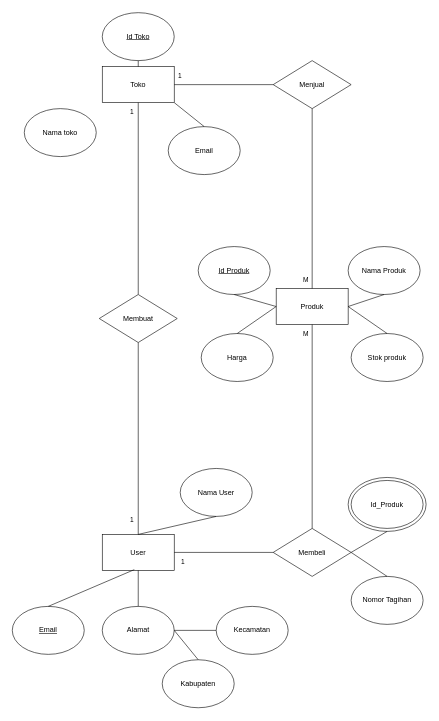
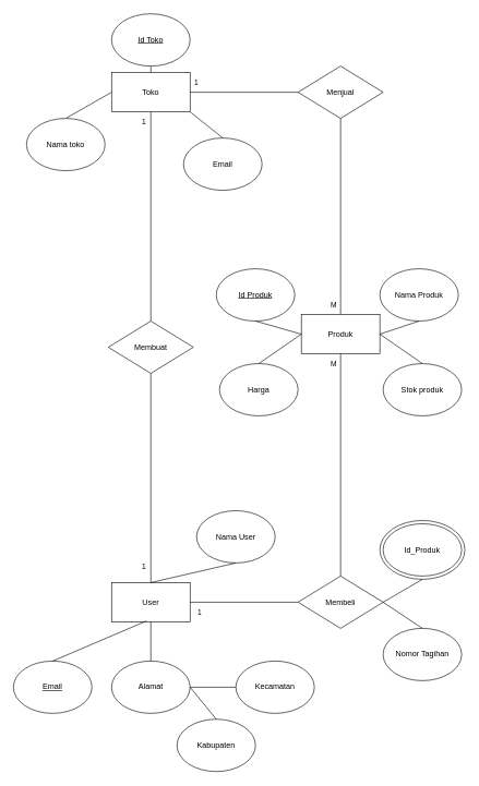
  <mxCell id="0" />
  <mxCell id="1" parent="0" />
  <mxCell id="2" value="Id_Produk" style="ellipse;whiteSpace=wrap;html=1;" vertex="1" parent="1"><mxGeometry x="580" y="795" width="130" height="90" as="geometry" /></mxCell>
  <mxCell id="3" value="Toko" style="rounded=0;whiteSpace=wrap;html=1;" parent="1" vertex="1"><mxGeometry x="170" y="110" width="120" height="60" as="geometry" /></mxCell>
  <mxCell id="4" value="User" style="rounded=0;whiteSpace=wrap;html=1;" parent="1" vertex="1"><mxGeometry x="170" y="890" width="120" height="60" as="geometry" /></mxCell>
  <mxCell id="5" value="Produk" style="rounded=0;whiteSpace=wrap;html=1;" parent="1" vertex="1"><mxGeometry x="460" y="480" width="120" height="60" as="geometry" /></mxCell>
  <mxCell id="6" value="&lt;u&gt;Email&lt;/u&gt;" style="ellipse;whiteSpace=wrap;html=1;" parent="1" vertex="1"><mxGeometry x="20" y="1010" width="120" height="80" as="geometry" /></mxCell>
  <mxCell id="7" value="" style="endArrow=none;html=1;rounded=0;entryX=0.5;entryY=0;entryDx=0;entryDy=0;exitX=0.445;exitY=0.979;exitDx=0;exitDy=0;exitPerimeter=0;" parent="1" source="4" edge="1" target="6"><mxGeometry width="50" height="50" relative="1" as="geometry"><mxPoint x="440" y="980" as="sourcePoint" /><mxPoint x="230" y="1030" as="targetPoint" /></mxGeometry></mxCell>
  <mxCell id="8" value="Nama User" style="ellipse;whiteSpace=wrap;html=1;" parent="1" vertex="1"><mxGeometry x="300" y="780" width="120" height="80" as="geometry" /></mxCell>
  <mxCell id="9" value="" style="endArrow=none;html=1;rounded=0;entryX=0.5;entryY=1;entryDx=0;entryDy=0;exitX=0.5;exitY=0;exitDx=0;exitDy=0;" parent="1" source="4" edge="1"><mxGeometry width="50" height="50" relative="1" as="geometry"><mxPoint x="440" y="980" as="sourcePoint" /><mxPoint x="360" y="860" as="targetPoint" /></mxGeometry></mxCell>
  <mxCell id="10" value="Membeli" style="rhombus;whiteSpace=wrap;html=1;" parent="1" vertex="1"><mxGeometry x="455" y="880" width="130" height="80" as="geometry" /></mxCell>
  <mxCell id="11" value="Menjual" style="rhombus;whiteSpace=wrap;html=1;" parent="1" vertex="1"><mxGeometry x="455" y="100" width="130" height="80" as="geometry" /></mxCell>
  <mxCell id="12" value="" style="endArrow=none;html=1;rounded=0;exitX=1;exitY=0.5;exitDx=0;exitDy=0;entryX=0;entryY=0.5;entryDx=0;entryDy=0;" parent="1" source="4" target="10" edge="1"><mxGeometry width="50" height="50" relative="1" as="geometry"><mxPoint x="450" y="860" as="sourcePoint" /><mxPoint x="500" y="810" as="targetPoint" /></mxGeometry></mxCell>
  <mxCell id="13" value="" style="endArrow=none;html=1;rounded=0;exitX=0.5;exitY=0;exitDx=0;exitDy=0;entryX=0.5;entryY=1;entryDx=0;entryDy=0;" parent="1" source="10" target="5" edge="1"><mxGeometry width="50" height="50" relative="1" as="geometry"><mxPoint x="450" y="800" as="sourcePoint" /><mxPoint x="500" y="750" as="targetPoint" /></mxGeometry></mxCell>
  <mxCell id="14" value="" style="endArrow=none;html=1;rounded=0;exitX=0.5;exitY=0;exitDx=0;exitDy=0;entryX=0.5;entryY=1;entryDx=0;entryDy=0;" parent="1" source="5" target="11" edge="1"><mxGeometry width="50" height="50" relative="1" as="geometry"><mxPoint x="510" y="540" as="sourcePoint" /><mxPoint x="560" y="490" as="targetPoint" /></mxGeometry></mxCell>
  <mxCell id="15" value="" style="endArrow=none;html=1;rounded=0;exitX=1;exitY=0.5;exitDx=0;exitDy=0;entryX=0;entryY=0.5;entryDx=0;entryDy=0;" parent="1" source="3" target="11" edge="1"><mxGeometry width="50" height="50" relative="1" as="geometry"><mxPoint x="510" y="200" as="sourcePoint" /><mxPoint x="560" y="150" as="targetPoint" /></mxGeometry></mxCell>
  <mxCell id="16" value="&lt;u&gt;Id Produk&lt;/u&gt;" style="ellipse;whiteSpace=wrap;html=1;" parent="1" vertex="1"><mxGeometry x="330" y="410" width="120" height="80" as="geometry" /></mxCell>
  <mxCell id="17" value="Nama Produk" style="ellipse;whiteSpace=wrap;html=1;" parent="1" vertex="1"><mxGeometry x="580" y="410" width="120" height="80" as="geometry" /></mxCell>
  <mxCell id="18" value="Harga" style="ellipse;whiteSpace=wrap;html=1;" parent="1" vertex="1"><mxGeometry x="335" y="555" width="120" height="80" as="geometry" /></mxCell>
  <mxCell id="19" value="Stok produk" style="ellipse;whiteSpace=wrap;html=1;" parent="1" vertex="1"><mxGeometry x="585" y="555" width="120" height="80" as="geometry" /></mxCell>
+ <mxCell id="20" value="" style="endArrow=none;html=1;rounded=0;entryX=0.5;entryY=0;entryDx=0;entryDy=0;exitX=0;exitY=0.5;exitDx=0;exitDy=0;" parent="1" source="3" target="26" edge="1"><mxGeometry width="50" height="50" relative="1" as="geometry"><mxPoint x="330" y="600" as="sourcePoint" /><mxPoint x="380" y="550" as="targetPoint" /></mxGeometry></mxCell>
  <mxCell id="21" value="" style="endArrow=none;html=1;rounded=0;entryX=0;entryY=0.5;entryDx=0;entryDy=0;exitX=0.5;exitY=0;exitDx=0;exitDy=0;" parent="1" source="18" target="5" edge="1"><mxGeometry width="50" height="50" relative="1" as="geometry"><mxPoint x="330" y="600" as="sourcePoint" /><mxPoint x="380" y="550" as="targetPoint" /></mxGeometry></mxCell>
  <mxCell id="22" value="" style="endArrow=none;html=1;rounded=0;entryX=0.5;entryY=1;entryDx=0;entryDy=0;exitX=1;exitY=0.5;exitDx=0;exitDy=0;" parent="1" source="5" target="17" edge="1"><mxGeometry width="50" height="50" relative="1" as="geometry"><mxPoint x="330" y="600" as="sourcePoint" /><mxPoint x="380" y="550" as="targetPoint" /></mxGeometry></mxCell>
  <mxCell id="23" value="" style="endArrow=none;html=1;rounded=0;entryX=0.5;entryY=0;entryDx=0;entryDy=0;exitX=1;exitY=0.5;exitDx=0;exitDy=0;" edge="1" parent="1" source="5" target="19"><mxGeometry width="50" height="50" relative="1" as="geometry"><mxPoint x="590" y="520" as="sourcePoint" /><mxPoint x="650" y="500" as="targetPoint" /></mxGeometry></mxCell>
  <mxCell id="24" value="Email" style="ellipse;whiteSpace=wrap;html=1;" vertex="1" parent="1"><mxGeometry x="280" y="210" width="120" height="80" as="geometry" /></mxCell>
  <mxCell id="25" value="" style="endArrow=none;html=1;rounded=0;entryX=0.5;entryY=0;entryDx=0;entryDy=0;exitX=1;exitY=1;exitDx=0;exitDy=0;" edge="1" parent="1" source="3" target="24"><mxGeometry width="50" height="50" relative="1" as="geometry"><mxPoint x="470" y="520" as="sourcePoint" /><mxPoint x="400" y="500" as="targetPoint" /></mxGeometry></mxCell>
  <mxCell id="26" value="Nama toko" style="ellipse;whiteSpace=wrap;html=1;" vertex="1" parent="1"><mxGeometry x="40" y="180" width="120" height="80" as="geometry" /></mxCell>
  <mxCell id="27" value="" style="endArrow=none;html=1;rounded=0;exitX=0.5;exitY=1;exitDx=0;exitDy=0;" edge="1" parent="1" source="16"><mxGeometry width="50" height="50" relative="1" as="geometry"><mxPoint x="405" y="565" as="sourcePoint" /><mxPoint x="460" y="510" as="targetPoint" /></mxGeometry></mxCell>
  <mxCell id="28" value="&lt;u&gt;Id Toko&lt;/u&gt;" style="ellipse;whiteSpace=wrap;html=1;" vertex="1" parent="1"><mxGeometry x="170" y="20" width="120" height="80" as="geometry" /></mxCell>
  <mxCell id="29" value="" style="endArrow=none;html=1;rounded=0;exitX=0.5;exitY=1;exitDx=0;exitDy=0;entryX=0.5;entryY=0;entryDx=0;entryDy=0;" edge="1" parent="1" source="28" target="3"><mxGeometry width="50" height="50" relative="1" as="geometry"><mxPoint x="400" y="500" as="sourcePoint" /><mxPoint x="470" y="520" as="targetPoint" /></mxGeometry></mxCell>
  <mxCell id="30" value="Id_Produk" style="ellipse;whiteSpace=wrap;html=1;" vertex="1" parent="1"><mxGeometry x="585" y="800" width="120" height="80" as="geometry" /></mxCell>
  <mxCell id="31" value="" style="endArrow=none;html=1;rounded=0;entryX=0.5;entryY=1;entryDx=0;entryDy=0;exitX=1;exitY=0.5;exitDx=0;exitDy=0;" edge="1" parent="1" source="10" target="2"><mxGeometry width="50" height="50" relative="1" as="geometry"><mxPoint x="240" y="900" as="sourcePoint" /><mxPoint x="370" y="870" as="targetPoint" /></mxGeometry></mxCell>
  <mxCell id="32" value="Nomor Tagihan" style="ellipse;whiteSpace=wrap;html=1;" vertex="1" parent="1"><mxGeometry x="585" y="960" width="120" height="80" as="geometry" /></mxCell>
  <mxCell id="33" value="" style="endArrow=none;html=1;rounded=0;entryX=1;entryY=0.5;entryDx=0;entryDy=0;exitX=0.5;exitY=0;exitDx=0;exitDy=0;" edge="1" parent="1" source="32" target="10"><mxGeometry width="50" height="50" relative="1" as="geometry"><mxPoint x="240" y="900" as="sourcePoint" /><mxPoint x="370" y="870" as="targetPoint" /></mxGeometry></mxCell>
  <mxCell id="34" value="" style="endArrow=none;html=1;rounded=0;exitX=0.5;exitY=1;exitDx=0;exitDy=0;" edge="1" parent="1" source="3"><mxGeometry width="50" height="50" relative="1" as="geometry"><mxPoint x="300" y="180" as="sourcePoint" /><mxPoint x="230" y="490" as="targetPoint" /></mxGeometry></mxCell>
  <mxCell id="35" value="Membuat" style="rhombus;whiteSpace=wrap;html=1;" vertex="1" parent="1"><mxGeometry x="165" y="490" width="130" height="80" as="geometry" /></mxCell>
  <mxCell id="36" value="" style="endArrow=none;html=1;rounded=0;exitX=0.5;exitY=1;exitDx=0;exitDy=0;" edge="1" parent="1" source="35"><mxGeometry width="50" height="50" relative="1" as="geometry"><mxPoint x="240" y="180" as="sourcePoint" /><mxPoint x="230" y="890" as="targetPoint" /></mxGeometry></mxCell>
  <mxCell id="37" value="Alamat" style="ellipse;whiteSpace=wrap;html=1;" vertex="1" parent="1"><mxGeometry x="170" y="1010" width="120" height="80" as="geometry" /></mxCell>
  <mxCell id="38" value="" style="endArrow=none;html=1;rounded=0;entryX=0.5;entryY=0;entryDx=0;entryDy=0;exitX=0.5;exitY=1;exitDx=0;exitDy=0;" edge="1" parent="1" source="4" target="37"><mxGeometry width="50" height="50" relative="1" as="geometry"><mxPoint x="233.4" y="958.74" as="sourcePoint" /><mxPoint x="90" y="1020" as="targetPoint" /></mxGeometry></mxCell>
  <mxCell id="39" value="" style="endArrow=none;html=1;rounded=0;exitX=1;exitY=0.5;exitDx=0;exitDy=0;" edge="1" parent="1" source="37"><mxGeometry width="50" height="50" relative="1" as="geometry"><mxPoint x="240" y="960" as="sourcePoint" /><mxPoint x="360" y="1050" as="targetPoint" /></mxGeometry></mxCell>
  <mxCell id="40" value="Kecamatan" style="ellipse;whiteSpace=wrap;html=1;" vertex="1" parent="1"><mxGeometry x="360" y="1010" width="120" height="80" as="geometry" /></mxCell>
  <mxCell id="41" value="Kabupaten" style="ellipse;whiteSpace=wrap;html=1;" vertex="1" parent="1"><mxGeometry x="270" y="1099" width="120" height="80" as="geometry" /></mxCell>
  <mxCell id="42" value="" style="endArrow=none;html=1;rounded=0;exitX=1;exitY=0.5;exitDx=0;exitDy=0;entryX=0.5;entryY=0;entryDx=0;entryDy=0;" edge="1" parent="1" source="37" target="41"><mxGeometry width="50" height="50" relative="1" as="geometry"><mxPoint x="300" y="1060" as="sourcePoint" /><mxPoint x="370" y="1060" as="targetPoint" /></mxGeometry></mxCell>
  <mxCell id="43" value="1" style="text;strokeColor=none;fillColor=none;html=1;align=center;verticalAlign=middle;whiteSpace=wrap;rounded=0;hachureGap=4;fontFamily=Helvetica;fontSize=11;fontColor=default;" vertex="1" parent="1"><mxGeometry x="270" y="110" width="60" height="30" as="geometry" /></mxCell>
  <mxCell id="44" value="1" style="text;strokeColor=none;fillColor=none;html=1;align=center;verticalAlign=middle;whiteSpace=wrap;rounded=0;hachureGap=4;fontFamily=Helvetica;fontSize=11;fontColor=default;" vertex="1" parent="1"><mxGeometry x="190" y="170" width="60" height="30" as="geometry" /></mxCell>
  <mxCell id="45" value="1" style="text;strokeColor=none;fillColor=none;html=1;align=center;verticalAlign=middle;whiteSpace=wrap;rounded=0;hachureGap=4;fontFamily=Helvetica;fontSize=11;fontColor=default;" vertex="1" parent="1"><mxGeometry x="190" y="850" width="60" height="30" as="geometry" /></mxCell>
  <mxCell id="46" value="M" style="text;strokeColor=none;fillColor=none;html=1;align=center;verticalAlign=middle;whiteSpace=wrap;rounded=0;hachureGap=4;fontFamily=Helvetica;fontSize=11;fontColor=default;" vertex="1" parent="1"><mxGeometry x="480" y="540" width="60" height="30" as="geometry" /></mxCell>
  <mxCell id="47" value="M" style="text;strokeColor=none;fillColor=none;html=1;align=center;verticalAlign=middle;whiteSpace=wrap;rounded=0;hachureGap=4;fontFamily=Helvetica;fontSize=11;fontColor=default;" vertex="1" parent="1"><mxGeometry x="480" y="450" width="60" height="30" as="geometry" /></mxCell>
  <mxCell id="48" value="1" style="text;strokeColor=none;fillColor=none;html=1;align=center;verticalAlign=middle;whiteSpace=wrap;rounded=0;hachureGap=4;fontFamily=Helvetica;fontSize=11;fontColor=default;" vertex="1" parent="1"><mxGeometry x="275" y="920" width="60" height="30" as="geometry" /></mxCell>
